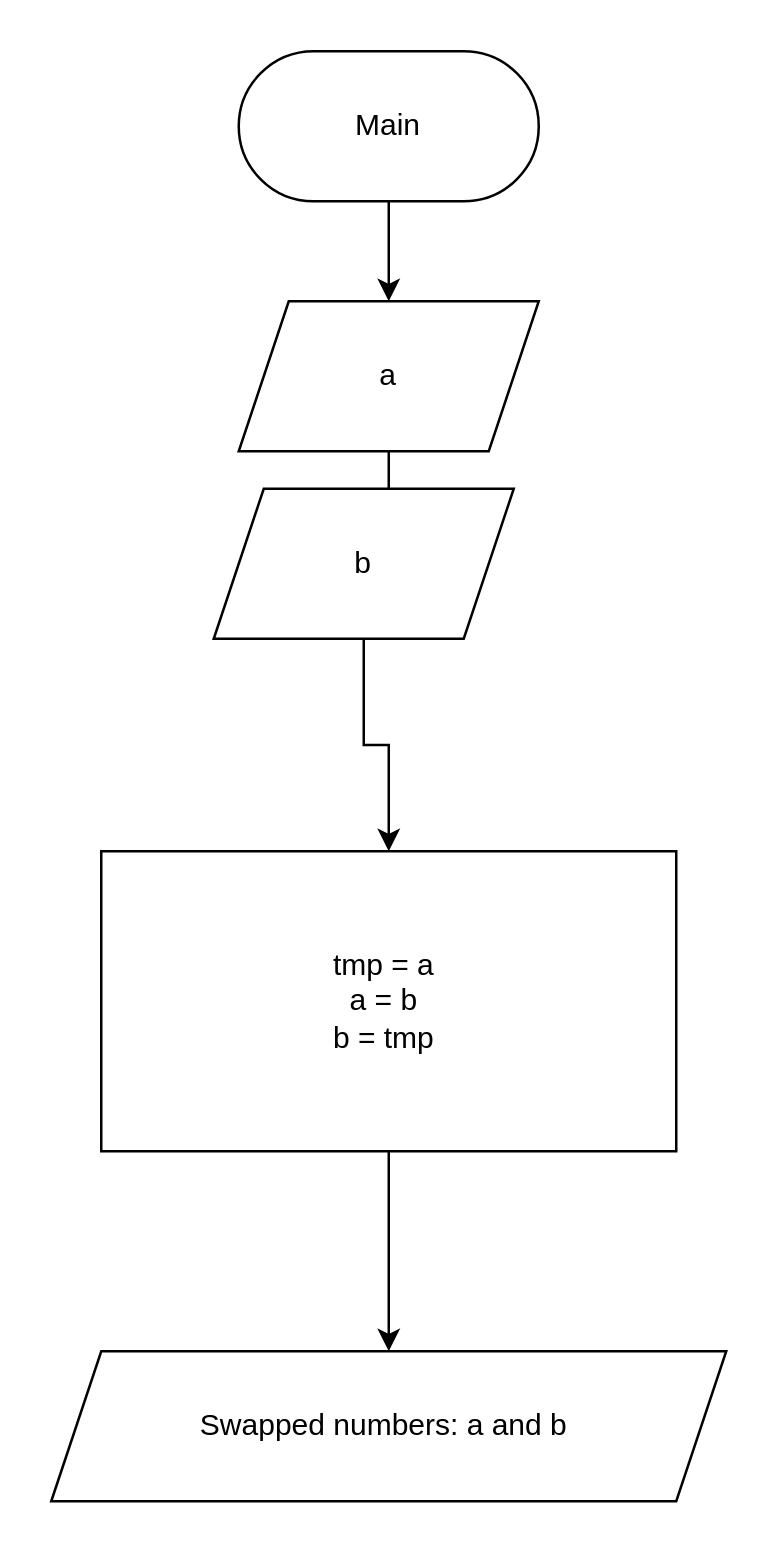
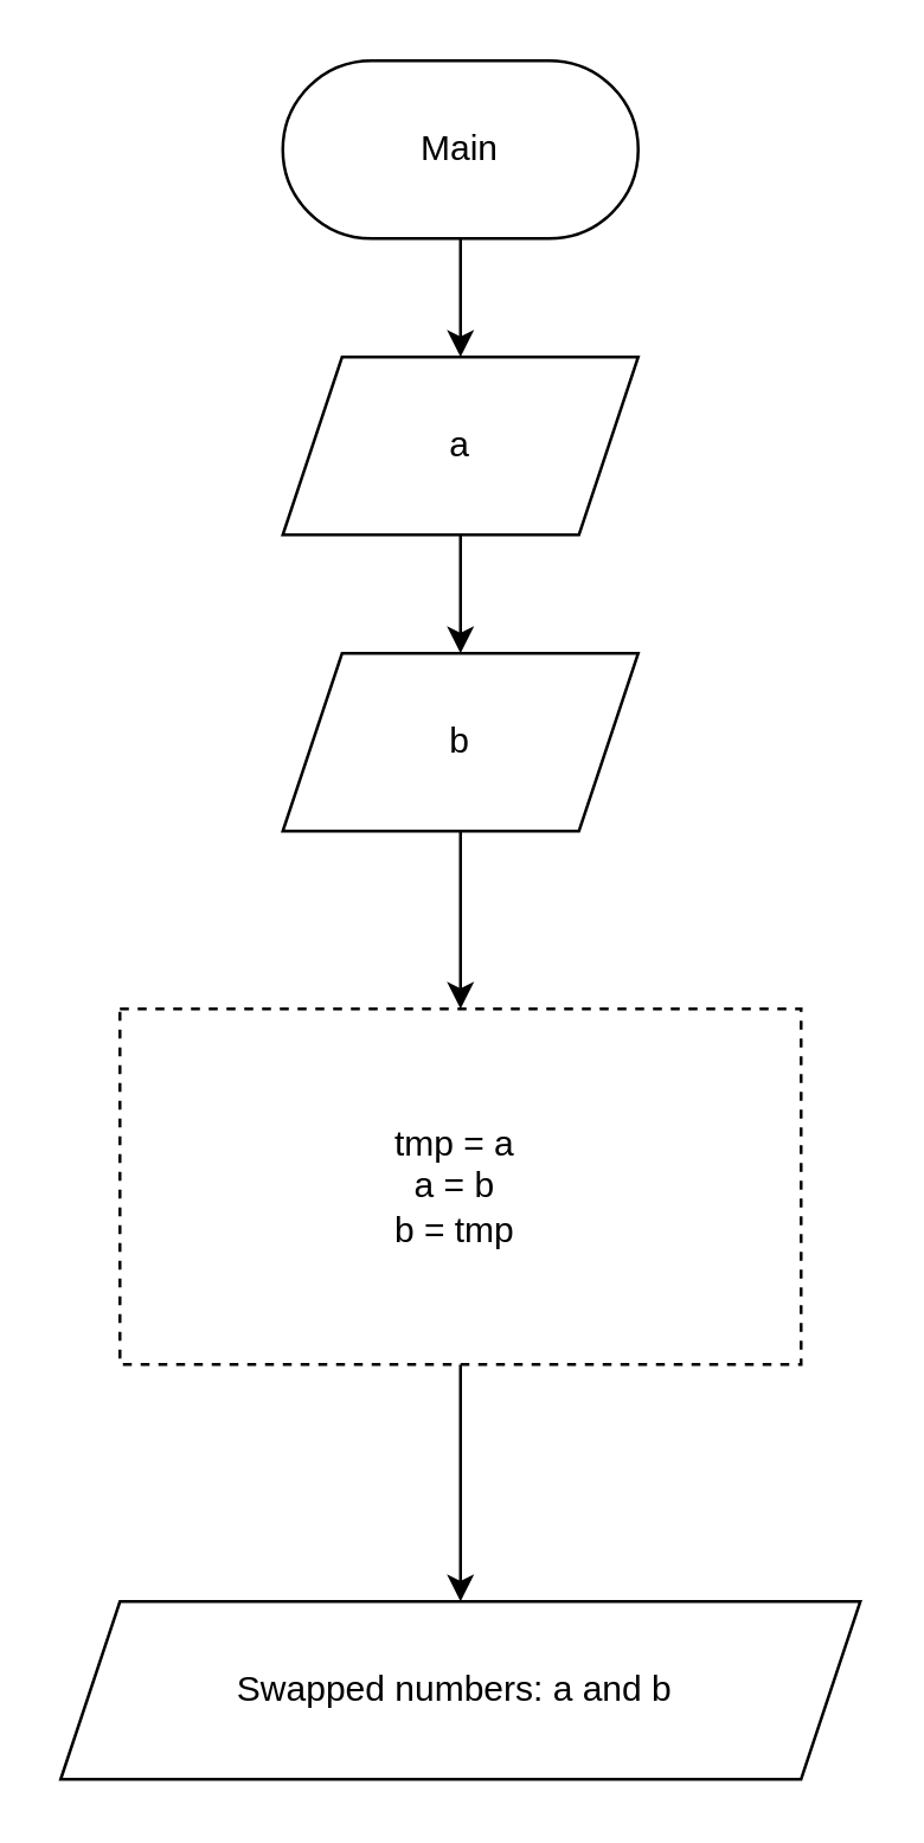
  <mxCell id="0" />
  <mxCell id="1" parent="0" />
  <mxCell id="2" style="edgeStyle=orthogonalEdgeStyle;rounded=0;orthogonalLoop=1;jettySize=auto;html=1;" edge="1" parent="1" source="3" target="5"><mxGeometry relative="1" as="geometry" /></mxCell>
  <mxCell id="3" value="Main" style="rounded=1;whiteSpace=wrap;html=1;arcSize=50;" vertex="1" parent="1"><mxGeometry x="95" y="20" width="120" height="60" as="geometry" /></mxCell>
  <mxCell id="4" style="edgeStyle=orthogonalEdgeStyle;rounded=0;orthogonalLoop=1;jettySize=auto;html=1;" edge="1" parent="1" source="5" target="7"><mxGeometry relative="1" as="geometry" /></mxCell>
  <mxCell id="5" value="a" style="shape=parallelogram;perimeter=parallelogramPerimeter;whiteSpace=wrap;html=1;fixedSize=1;" vertex="1" parent="1"><mxGeometry x="95" y="120" width="120" height="60" as="geometry" /></mxCell>
  <mxCell id="6" style="edgeStyle=orthogonalEdgeStyle;rounded=0;orthogonalLoop=1;jettySize=auto;html=1;" edge="1" parent="1" source="7" target="9"><mxGeometry relative="1" as="geometry" /></mxCell>
- <mxCell id="7" value="b" style="shape=parallelogram;perimeter=parallelogramPerimeter;whiteSpace=wrap;html=1;fixedSize=1;" vertex="1" parent="1"><mxGeometry x="85" y="195" width="120" height="60" as="geometry" /></mxCell>
+ <mxCell id="7" value="b" style="shape=parallelogram;perimeter=parallelogramPerimeter;whiteSpace=wrap;html=1;fixedSize=1;" vertex="1" parent="1"><mxGeometry x="95" y="220" width="120" height="60" as="geometry" /></mxCell>
  <mxCell id="8" style="edgeStyle=orthogonalEdgeStyle;rounded=0;orthogonalLoop=1;jettySize=auto;html=1;" edge="1" parent="1" source="9" target="10"><mxGeometry relative="1" as="geometry" /></mxCell>
- <mxCell id="9" value="tmp = a&amp;nbsp;&lt;div&gt;a = b&amp;nbsp;&lt;/div&gt;&lt;div&gt;b = tmp&amp;nbsp;&lt;/div&gt;" style="rounded=0;whiteSpace=wrap;html=1;" vertex="1" parent="1"><mxGeometry x="40" y="340" width="230" height="120" as="geometry" /></mxCell>
+ <mxCell id="9" value="tmp = a&amp;nbsp;&lt;div&gt;a = b&amp;nbsp;&lt;/div&gt;&lt;div&gt;b = tmp&amp;nbsp;&lt;/div&gt;" style="rounded=0;whiteSpace=wrap;html=1;dashed=1;" vertex="1" parent="1"><mxGeometry x="40" y="340" width="230" height="120" as="geometry" /></mxCell>
  <mxCell id="10" value="Swapped numbers: a and b&amp;nbsp;" style="shape=parallelogram;perimeter=parallelogramPerimeter;whiteSpace=wrap;html=1;fixedSize=1;" vertex="1" parent="1"><mxGeometry x="20" y="540" width="270" height="60" as="geometry" /></mxCell>
